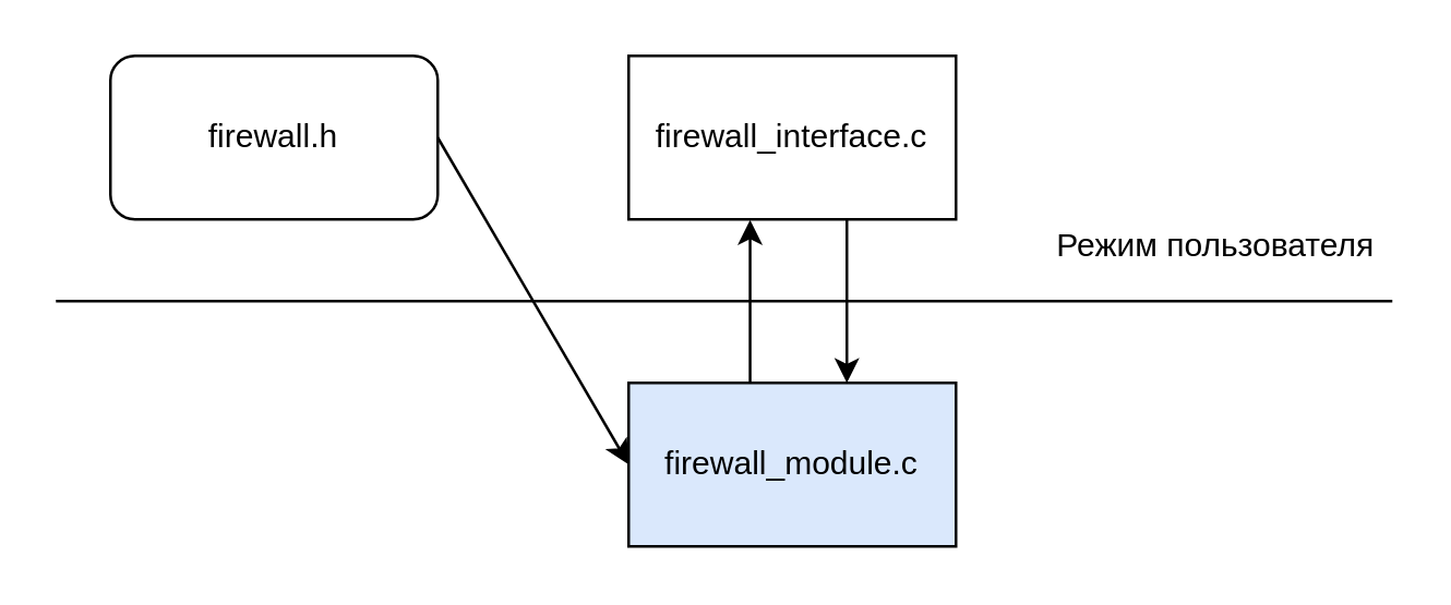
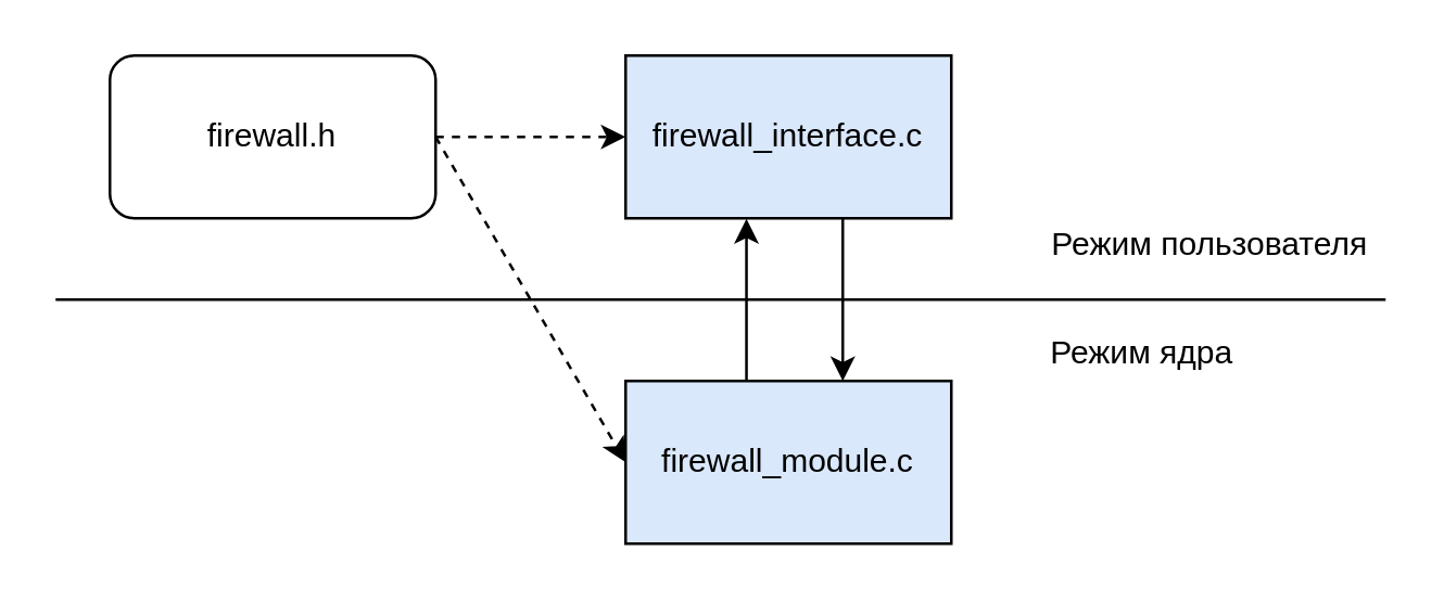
  <mxCell id="0" />
  <mxCell id="1" parent="0" />
- <mxCell id="2" value="firewall_interface.c" style="rounded=0;whiteSpace=wrap;html=1;" vertex="1" parent="1"><mxGeometry x="230" y="20" width="120" height="60" as="geometry" /></mxCell>
+ <mxCell id="2" value="firewall_interface.c" style="rounded=0;whiteSpace=wrap;html=1;fillColor=#dae8fc;" vertex="1" parent="1"><mxGeometry x="230" y="20" width="120" height="60" as="geometry" /></mxCell>
  <mxCell id="3" value="firewall.h" style="whiteSpace=wrap;html=1;rounded=1;" vertex="1" parent="1"><mxGeometry x="40" y="20" width="120" height="60" as="geometry" /></mxCell>
  <mxCell id="4" value="firewall_module.c" style="rounded=0;whiteSpace=wrap;html=1;fillColor=#dae8fc;" vertex="1" parent="1"><mxGeometry x="230" y="140" width="120" height="60" as="geometry" /></mxCell>
  <mxCell id="5" value="" style="endArrow=none;html=1;" edge="1" parent="1"><mxGeometry width="50" height="50" relative="1" as="geometry"><mxPoint x="20" y="110" as="sourcePoint" /><mxPoint x="510" y="110" as="targetPoint" /></mxGeometry></mxCell>
- <mxCell id="7" value="" style="endArrow=classic;html=1;exitX=1;exitY=0.5;exitDx=0;exitDy=0;entryX=0;entryY=0.5;entryDx=0;entryDy=0;dashed=0;" edge="1" parent="1" source="3" target="4"><mxGeometry width="50" height="50" relative="1" as="geometry"><mxPoint x="170" y="60" as="sourcePoint" /><mxPoint x="220" y="60" as="targetPoint" /></mxGeometry></mxCell>
+ <mxCell id="6" value="" style="endArrow=classic;html=1;exitX=1;exitY=0.5;exitDx=0;exitDy=0;entryX=0;entryY=0.5;entryDx=0;entryDy=0;dashed=1;" edge="1" parent="1" source="3" target="2"><mxGeometry width="50" height="50" relative="1" as="geometry"><mxPoint x="250" y="80" as="sourcePoint" /><mxPoint x="300" y="30" as="targetPoint" /></mxGeometry></mxCell>
+ <mxCell id="7" value="" style="endArrow=classic;html=1;exitX=1;exitY=0.5;exitDx=0;exitDy=0;entryX=0;entryY=0.5;entryDx=0;entryDy=0;dashed=1;" edge="1" parent="1" source="3" target="4"><mxGeometry width="50" height="50" relative="1" as="geometry"><mxPoint x="170" y="60" as="sourcePoint" /><mxPoint x="220" y="60" as="targetPoint" /></mxGeometry></mxCell>
  <mxCell id="8" value="" style="endArrow=classic;html=1;entryX=0.25;entryY=0;entryDx=0;entryDy=0;exitX=0.25;exitY=1;exitDx=0;exitDy=0;" edge="1" parent="1"><mxGeometry width="50" height="50" relative="1" as="geometry"><mxPoint x="310" y="80" as="sourcePoint" /><mxPoint x="310" y="140" as="targetPoint" /></mxGeometry></mxCell>
  <mxCell id="9" value="" style="endArrow=classic;html=1;entryX=0.371;entryY=1.004;entryDx=0;entryDy=0;entryPerimeter=0;exitX=0.371;exitY=0;exitDx=0;exitDy=0;exitPerimeter=0;" edge="1" parent="1" source="4" target="2"><mxGeometry width="50" height="50" relative="1" as="geometry"><mxPoint x="275" y="130" as="sourcePoint" /><mxPoint x="274" y="140" as="targetPoint" /></mxGeometry></mxCell>
  <mxCell id="10" value="Режим пользователя" style="text;html=1;align=center;verticalAlign=middle;resizable=0;points=[];autosize=1;" vertex="1" parent="1"><mxGeometry x="380" y="80" width="130" height="20" as="geometry" /></mxCell>
+ <mxCell id="11" value="Режим ядра" style="text;html=1;align=center;verticalAlign=middle;resizable=0;points=[];autosize=1;" vertex="1" parent="1"><mxGeometry x="380" y="120" width="80" height="20" as="geometry" /></mxCell>
